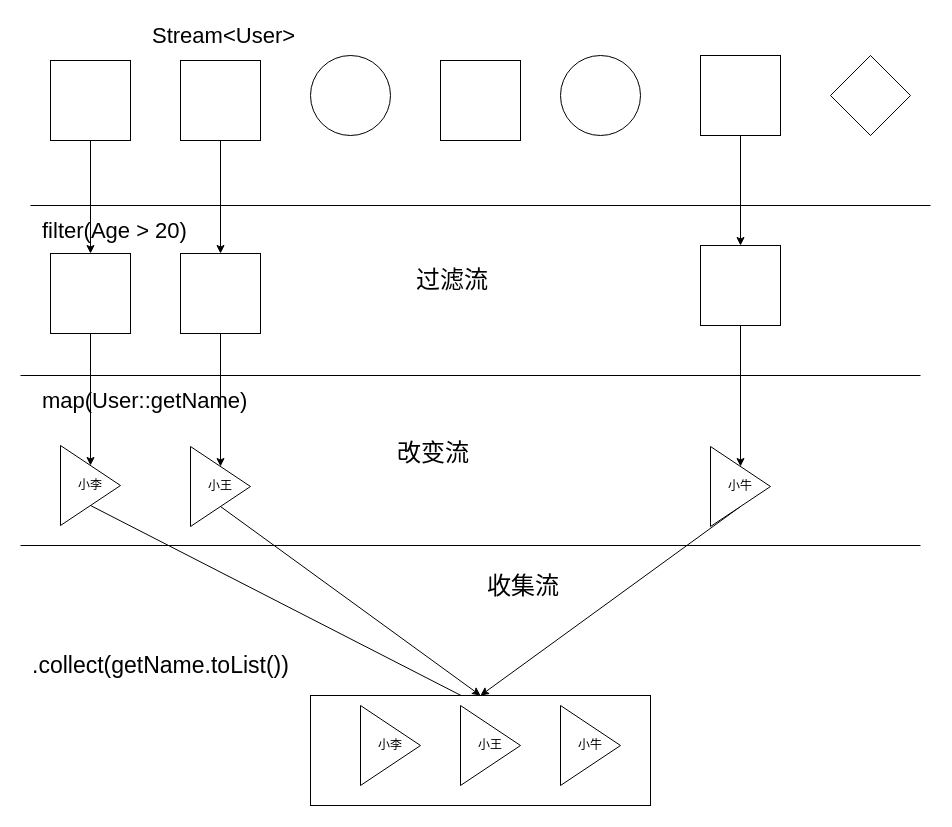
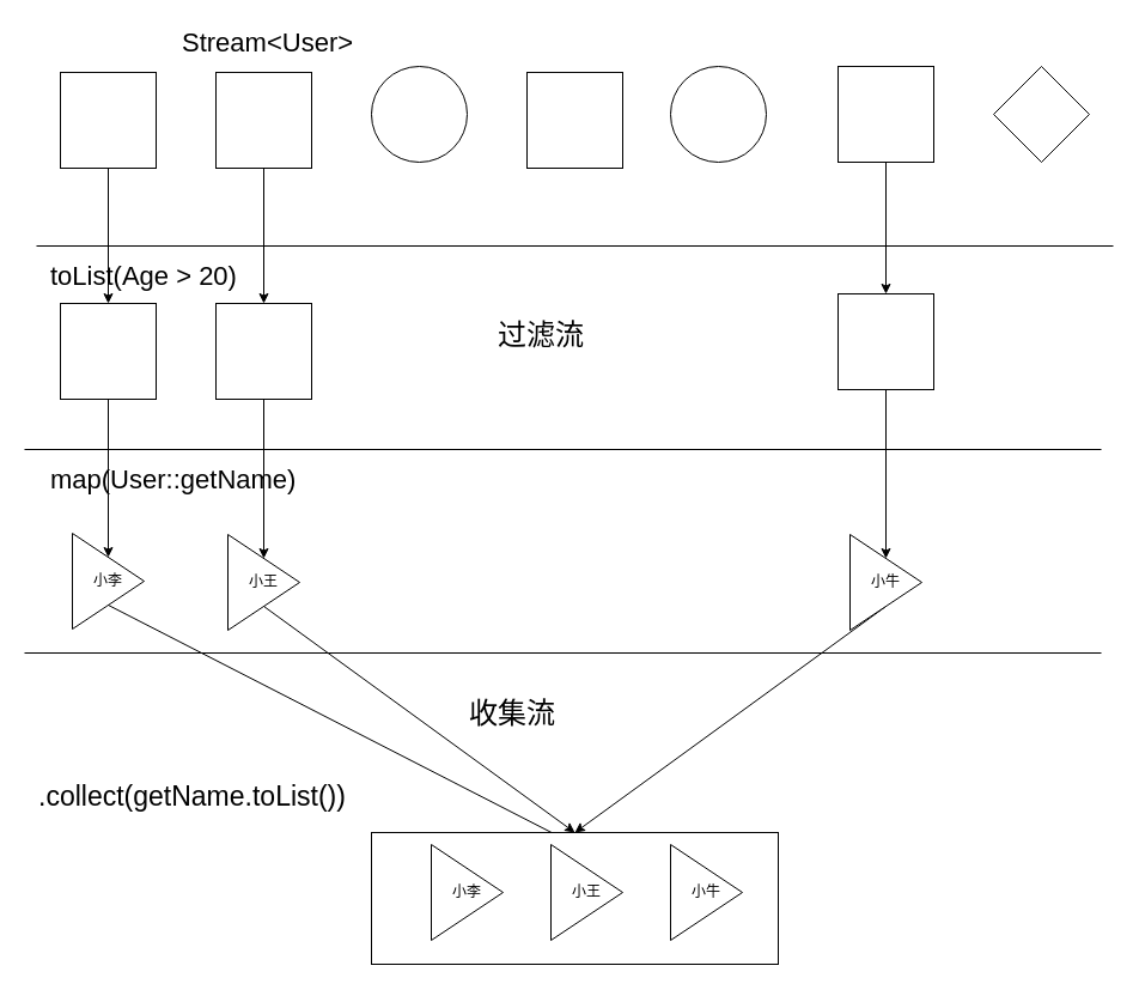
  <mxCell id="0" />
  <mxCell id="1" parent="0" />
  <mxCell id="2" value="" style="ellipse;whiteSpace=wrap;html=1;aspect=fixed;" vertex="1" parent="1"><mxGeometry x="310" y="55" width="80" height="80" as="geometry" /></mxCell>
  <mxCell id="3" value="" style="whiteSpace=wrap;html=1;aspect=fixed;" vertex="1" parent="1"><mxGeometry x="440" y="60" width="80" height="80" as="geometry" /></mxCell>
  <mxCell id="4" value="" style="ellipse;whiteSpace=wrap;html=1;aspect=fixed;" vertex="1" parent="1"><mxGeometry x="560" y="55" width="80" height="80" as="geometry" /></mxCell>
  <mxCell id="5" style="edgeStyle=orthogonalEdgeStyle;rounded=0;orthogonalLoop=1;jettySize=auto;html=1;exitX=0.5;exitY=1;exitDx=0;exitDy=0;" edge="1" parent="1" source="6" target="19"><mxGeometry relative="1" as="geometry" /></mxCell>
  <mxCell id="6" value="" style="whiteSpace=wrap;html=1;aspect=fixed;" vertex="1" parent="1"><mxGeometry x="180" y="60" width="80" height="80" as="geometry" /></mxCell>
  <mxCell id="7" style="edgeStyle=orthogonalEdgeStyle;rounded=0;orthogonalLoop=1;jettySize=auto;html=1;exitX=0.5;exitY=1;exitDx=0;exitDy=0;entryX=0.5;entryY=0;entryDx=0;entryDy=0;" edge="1" parent="1" source="8" target="21"><mxGeometry relative="1" as="geometry" /></mxCell>
  <mxCell id="8" value="" style="whiteSpace=wrap;html=1;aspect=fixed;" vertex="1" parent="1"><mxGeometry x="700" y="55" width="80" height="80" as="geometry" /></mxCell>
  <mxCell id="9" value="" style="rhombus;whiteSpace=wrap;html=1;" vertex="1" parent="1"><mxGeometry x="830" y="55" width="80" height="80" as="geometry" /></mxCell>
  <mxCell id="10" value="" style="endArrow=none;html=1;" edge="1" parent="1"><mxGeometry width="50" height="50" relative="1" as="geometry"><mxPoint x="30" y="205" as="sourcePoint" /><mxPoint x="930" y="205" as="targetPoint" /></mxGeometry></mxCell>
  <mxCell id="11" style="edgeStyle=orthogonalEdgeStyle;rounded=0;orthogonalLoop=1;jettySize=auto;html=1;exitX=0.5;exitY=1;exitDx=0;exitDy=0;entryX=0.5;entryY=0;entryDx=0;entryDy=0;" edge="1" parent="1" source="12" target="17"><mxGeometry relative="1" as="geometry" /></mxCell>
  <mxCell id="12" value="" style="whiteSpace=wrap;html=1;aspect=fixed;" vertex="1" parent="1"><mxGeometry x="50" y="60" width="80" height="80" as="geometry" /></mxCell>
  <mxCell id="13" value="" style="endArrow=none;html=1;" edge="1" parent="1"><mxGeometry width="50" height="50" relative="1" as="geometry"><mxPoint x="20" y="375" as="sourcePoint" /><mxPoint x="920" y="375" as="targetPoint" /></mxGeometry></mxCell>
- <mxCell id="14" value="&lt;font style=&quot;font-size: 22px&quot;&gt;filter(Age &amp;gt; 20)&lt;/font&gt;" style="text;html=1;resizable=0;points=[];autosize=1;align=left;verticalAlign=top;spacingTop=-4;" vertex="1" parent="1"><mxGeometry x="40" y="215" width="160" height="20" as="geometry" /></mxCell>
+ <mxCell id="14" value="&lt;font style=&quot;font-size: 22px&quot;&gt;toList(Age &amp;gt; 20)&lt;/font&gt;" style="text;html=1;resizable=0;points=[];autosize=1;align=left;verticalAlign=top;spacingTop=-4;" vertex="1" parent="1"><mxGeometry x="40" y="215" width="160" height="20" as="geometry" /></mxCell>
  <mxCell id="15" value="&lt;span style=&quot;font-size: 22px&quot;&gt;Stream&amp;lt;User&amp;gt;&lt;/span&gt;" style="text;html=1;resizable=0;points=[];autosize=1;align=left;verticalAlign=top;spacingTop=-4;" vertex="1" parent="1"><mxGeometry x="150" y="20" width="160" height="20" as="geometry" /></mxCell>
  <mxCell id="16" style="edgeStyle=orthogonalEdgeStyle;rounded=0;orthogonalLoop=1;jettySize=auto;html=1;exitX=0.5;exitY=1;exitDx=0;exitDy=0;" edge="1" parent="1" source="17" target="24"><mxGeometry relative="1" as="geometry" /></mxCell>
  <mxCell id="17" value="" style="whiteSpace=wrap;html=1;aspect=fixed;" vertex="1" parent="1"><mxGeometry x="50" y="253" width="80" height="80" as="geometry" /></mxCell>
  <mxCell id="18" style="edgeStyle=orthogonalEdgeStyle;rounded=0;orthogonalLoop=1;jettySize=auto;html=1;exitX=0.5;exitY=1;exitDx=0;exitDy=0;entryX=0.5;entryY=0;entryDx=0;entryDy=0;" edge="1" parent="1" source="19" target="26"><mxGeometry relative="1" as="geometry" /></mxCell>
  <mxCell id="19" value="" style="whiteSpace=wrap;html=1;aspect=fixed;" vertex="1" parent="1"><mxGeometry x="180" y="253" width="80" height="80" as="geometry" /></mxCell>
  <mxCell id="20" style="edgeStyle=orthogonalEdgeStyle;rounded=0;orthogonalLoop=1;jettySize=auto;html=1;exitX=0.5;exitY=1;exitDx=0;exitDy=0;entryX=0.5;entryY=0;entryDx=0;entryDy=0;" edge="1" parent="1" source="21" target="28"><mxGeometry relative="1" as="geometry" /></mxCell>
  <mxCell id="21" value="" style="whiteSpace=wrap;html=1;aspect=fixed;" vertex="1" parent="1"><mxGeometry x="700" y="245" width="80" height="80" as="geometry" /></mxCell>
  <mxCell id="22" value="" style="endArrow=none;html=1;" edge="1" parent="1"><mxGeometry width="50" height="50" relative="1" as="geometry"><mxPoint x="20" y="545" as="sourcePoint" /><mxPoint x="920" y="545" as="targetPoint" /></mxGeometry></mxCell>
  <mxCell id="23" style="rounded=0;orthogonalLoop=1;jettySize=auto;html=1;exitX=0.5;exitY=1;exitDx=0;exitDy=0;" edge="1" parent="1" source="24"><mxGeometry relative="1" as="geometry"><mxPoint x="480" y="705" as="targetPoint" /></mxGeometry></mxCell>
  <mxCell id="24" value="小李" style="triangle;whiteSpace=wrap;html=1;" vertex="1" parent="1"><mxGeometry x="60" y="445" width="60" height="80" as="geometry" /></mxCell>
  <mxCell id="25" style="edgeStyle=none;rounded=0;orthogonalLoop=1;jettySize=auto;html=1;exitX=0.5;exitY=1;exitDx=0;exitDy=0;entryX=0.5;entryY=0;entryDx=0;entryDy=0;" edge="1" parent="1" source="26" target="30"><mxGeometry relative="1" as="geometry" /></mxCell>
  <mxCell id="26" value="小王" style="triangle;whiteSpace=wrap;html=1;" vertex="1" parent="1"><mxGeometry x="190" y="446" width="60" height="80" as="geometry" /></mxCell>
  <mxCell id="27" style="edgeStyle=none;rounded=0;orthogonalLoop=1;jettySize=auto;html=1;exitX=0.5;exitY=1;exitDx=0;exitDy=0;entryX=0.5;entryY=0;entryDx=0;entryDy=0;" edge="1" parent="1" source="28" target="30"><mxGeometry relative="1" as="geometry" /></mxCell>
  <mxCell id="28" value="小牛" style="triangle;whiteSpace=wrap;html=1;" vertex="1" parent="1"><mxGeometry x="710" y="446" width="60" height="80" as="geometry" /></mxCell>
  <mxCell id="29" value="&lt;font style=&quot;font-size: 22px&quot;&gt;map(User::getName)&lt;/font&gt;" style="text;html=1;resizable=0;points=[];autosize=1;align=left;verticalAlign=top;spacingTop=-4;" vertex="1" parent="1"><mxGeometry x="40" y="385" width="220" height="20" as="geometry" /></mxCell>
  <mxCell id="30" value="" style="rounded=0;whiteSpace=wrap;html=1;" vertex="1" parent="1"><mxGeometry x="310" y="695" width="340" height="110" as="geometry" /></mxCell>
  <mxCell id="31" value="小李" style="triangle;whiteSpace=wrap;html=1;" vertex="1" parent="1"><mxGeometry x="360" y="705" width="60" height="80" as="geometry" /></mxCell>
  <mxCell id="32" value="小王" style="triangle;whiteSpace=wrap;html=1;" vertex="1" parent="1"><mxGeometry x="460" y="705" width="60" height="80" as="geometry" /></mxCell>
  <mxCell id="33" value="小牛" style="triangle;whiteSpace=wrap;html=1;" vertex="1" parent="1"><mxGeometry x="560" y="705" width="60" height="80" as="geometry" /></mxCell>
  <mxCell id="34" value="&lt;font style=&quot;font-size: 23px&quot;&gt;.collect(getName.toList())&lt;/font&gt;" style="text;html=1;resizable=0;points=[];autosize=1;align=left;verticalAlign=top;spacingTop=-4;" vertex="1" parent="1"><mxGeometry x="30" y="649" width="280" height="20" as="geometry" /></mxCell>
  <mxCell id="35" value="&lt;font style=&quot;font-size: 24px&quot;&gt;过滤流&lt;/font&gt;" style="text;html=1;resizable=0;points=[];autosize=1;align=left;verticalAlign=top;spacingTop=-4;" vertex="1" parent="1"><mxGeometry x="414" y="263" width="90" height="20" as="geometry" /></mxCell>
- <mxCell id="36" value="&lt;font style=&quot;font-size: 24px&quot;&gt;改变流&lt;/font&gt;" style="text;html=1;resizable=0;points=[];autosize=1;align=left;verticalAlign=top;spacingTop=-4;" vertex="1" parent="1"><mxGeometry x="395" y="436" width="90" height="20" as="geometry" /></mxCell>
- <mxCell id="37" value="&lt;span style=&quot;font-size: 24px&quot;&gt;收集流&lt;/span&gt;" style="text;html=1;resizable=0;points=[];autosize=1;align=left;verticalAlign=top;spacingTop=-4;" vertex="1" parent="1"><mxGeometry x="485" y="569" width="90" height="20" as="geometry" /></mxCell>
+ <mxCell id="37" value="&lt;span style=&quot;font-size: 24px&quot;&gt;收集流&lt;/span&gt;" style="text;html=1;resizable=0;points=[];autosize=1;align=left;verticalAlign=top;spacingTop=-4;" vertex="1" parent="1"><mxGeometry x="390" y="579" width="90" height="20" as="geometry" /></mxCell>
